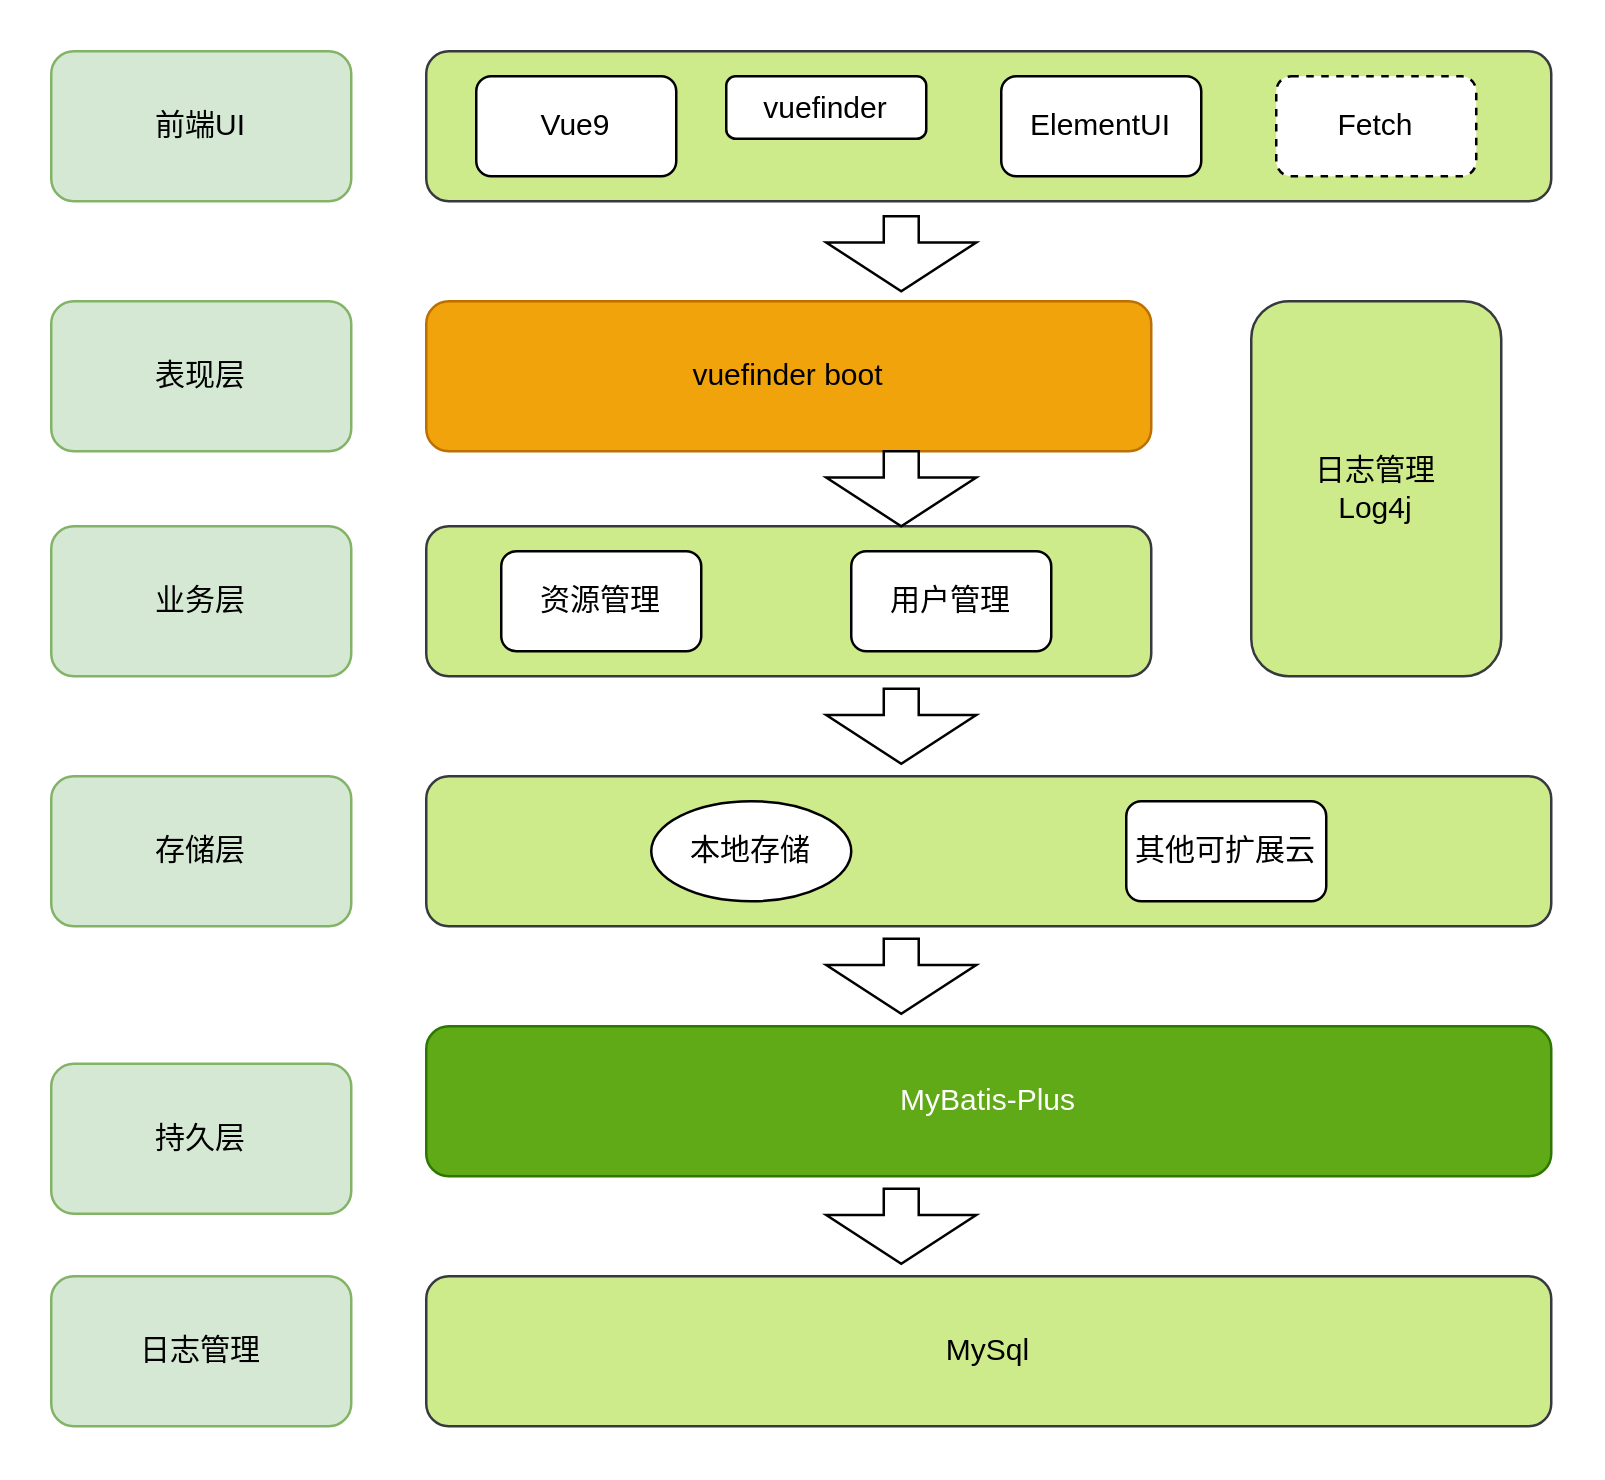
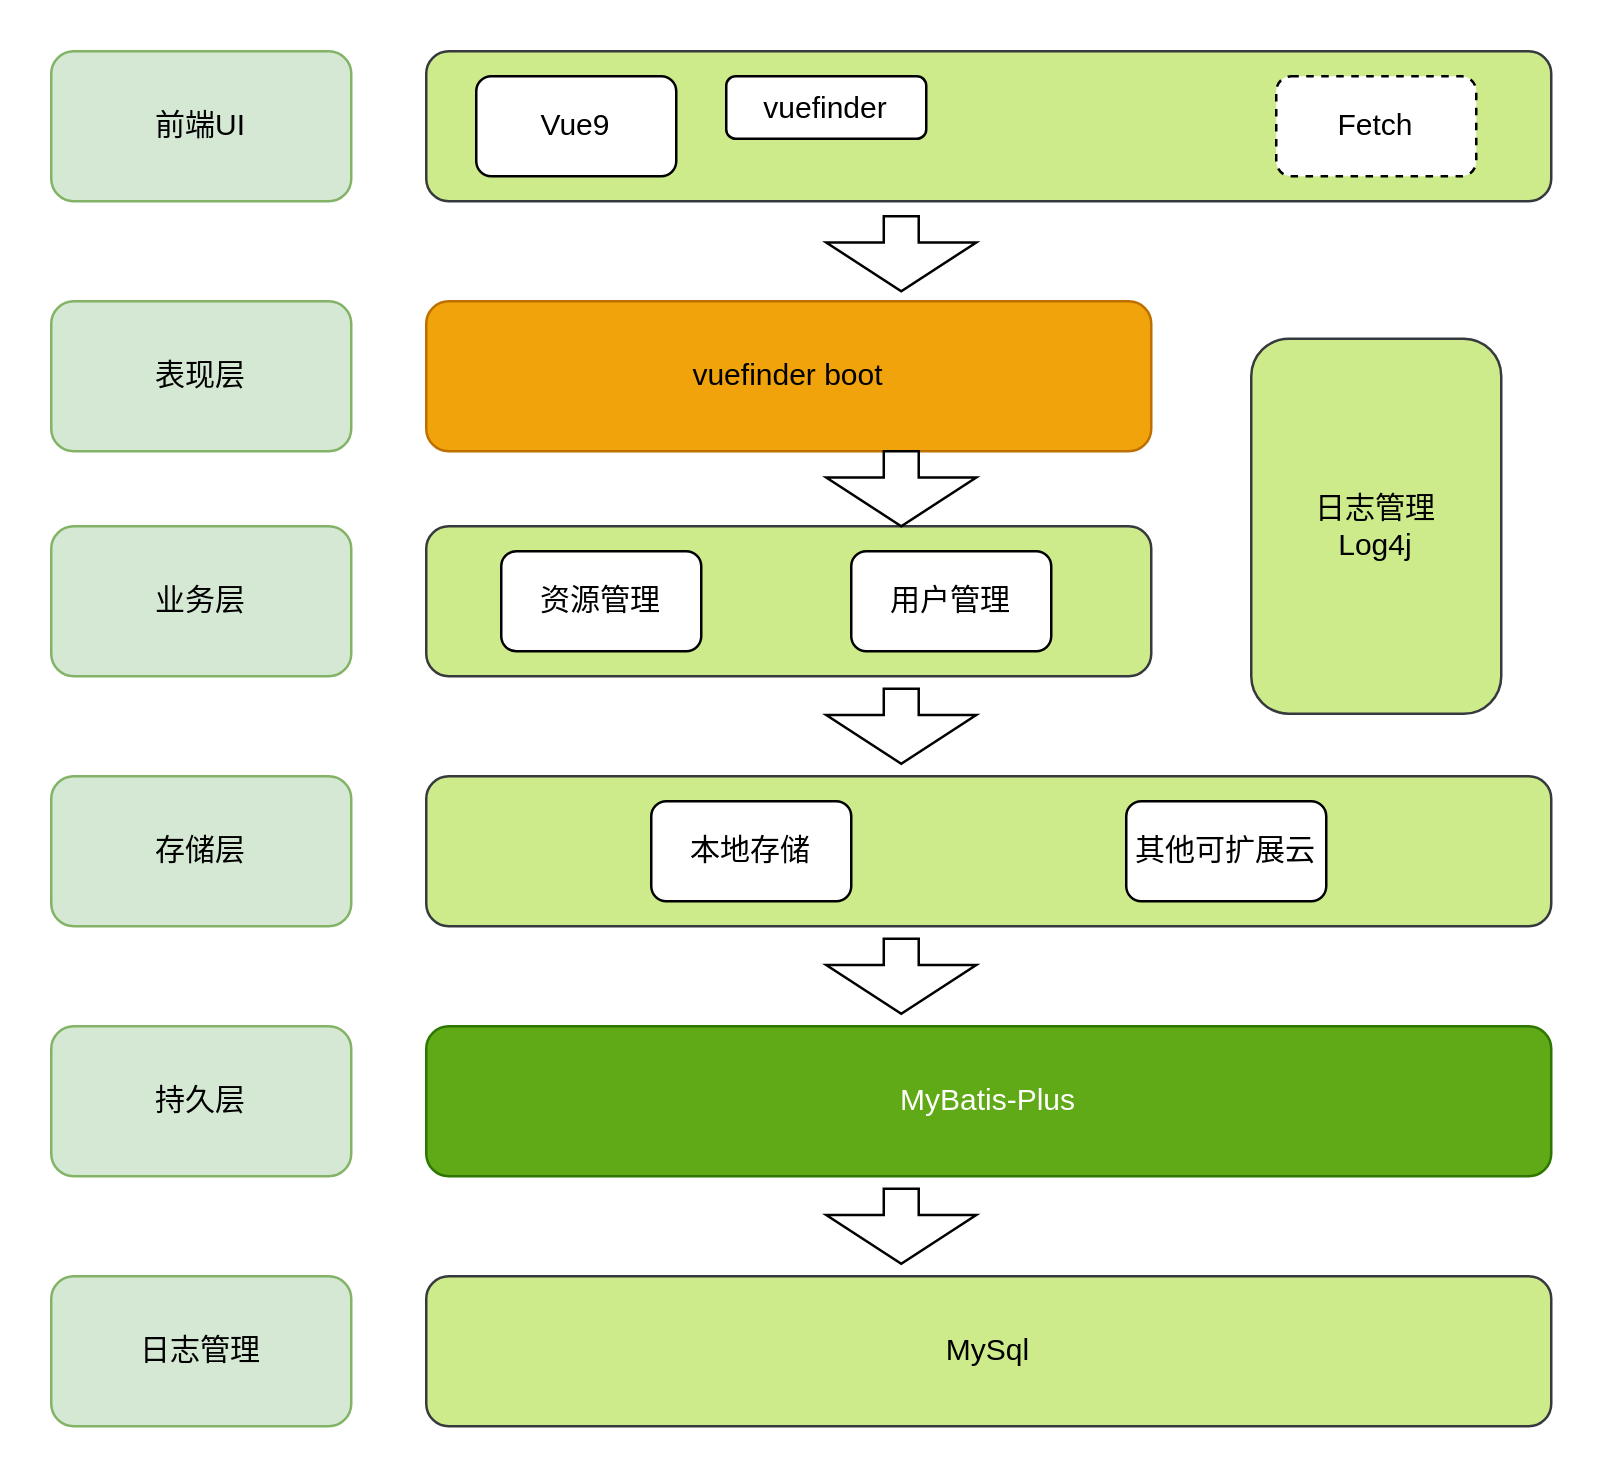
  <mxCell id="0" />
  <mxCell id="1" parent="0" />
  <mxCell id="2" value="前端UI" style="rounded=1;whiteSpace=wrap;html=1;fillColor=#d5e8d4;strokeColor=#82b366;" vertex="1" parent="1"><mxGeometry x="20" y="20" width="120" height="60" as="geometry" /></mxCell>
  <mxCell id="3" value="" style="rounded=1;whiteSpace=wrap;html=1;fillColor=#cdeb8b;strokeColor=#36393d;" vertex="1" parent="1"><mxGeometry x="170" y="20" width="450" height="60" as="geometry" /></mxCell>
  <mxCell id="4" value="Vue9" style="rounded=1;whiteSpace=wrap;html=1;" vertex="1" parent="1"><mxGeometry x="190" y="30" width="80" height="40" as="geometry" /></mxCell>
  <mxCell id="5" value="vuefinder" style="rounded=1;whiteSpace=wrap;html=1;" vertex="1" parent="1"><mxGeometry x="290" y="30" width="80" height="25" as="geometry" /></mxCell>
- <mxCell id="6" value="ElementUI" style="rounded=1;whiteSpace=wrap;html=1;" vertex="1" parent="1"><mxGeometry x="400" y="30" width="80" height="40" as="geometry" /></mxCell>
  <mxCell id="7" value="Fetch" style="rounded=1;whiteSpace=wrap;html=1;dashed=1;" vertex="1" parent="1"><mxGeometry x="510" y="30" width="80" height="40" as="geometry" /></mxCell>
  <mxCell id="8" value="表现层" style="rounded=1;whiteSpace=wrap;html=1;fillColor=#d5e8d4;strokeColor=#82b366;" vertex="1" parent="1"><mxGeometry x="20" y="120" width="120" height="60" as="geometry" /></mxCell>
  <mxCell id="9" value="vuefinder boot" style="rounded=1;whiteSpace=wrap;html=1;fillColor=#f0a30a;strokeColor=#BD7000;fontColor=#000000;" vertex="1" parent="1"><mxGeometry x="170" y="120" width="290" height="60" as="geometry" /></mxCell>
  <mxCell id="10" value="业务层" style="rounded=1;whiteSpace=wrap;html=1;fillColor=#d5e8d4;strokeColor=#82b366;" vertex="1" parent="1"><mxGeometry x="20" y="210" width="120" height="60" as="geometry" /></mxCell>
  <mxCell id="11" value="存储层" style="rounded=1;whiteSpace=wrap;html=1;fillColor=#d5e8d4;strokeColor=#82b366;" vertex="1" parent="1"><mxGeometry x="20" y="310" width="120" height="60" as="geometry" /></mxCell>
- <mxCell id="12" value="持久层" style="rounded=1;whiteSpace=wrap;html=1;fillColor=#d5e8d4;strokeColor=#82b366;" vertex="1" parent="1"><mxGeometry x="20" y="425" width="120" height="60" as="geometry" /></mxCell>
+ <mxCell id="12" value="持久层" style="rounded=1;whiteSpace=wrap;html=1;fillColor=#d5e8d4;strokeColor=#82b366;" vertex="1" parent="1"><mxGeometry x="20" y="410" width="120" height="60" as="geometry" /></mxCell>
  <mxCell id="13" value="" style="rounded=1;whiteSpace=wrap;html=1;fillColor=#cdeb8b;strokeColor=#36393d;" vertex="1" parent="1"><mxGeometry x="170" y="210" width="290" height="60" as="geometry" /></mxCell>
  <mxCell id="14" value="资源管理" style="rounded=1;whiteSpace=wrap;html=1;" vertex="1" parent="1"><mxGeometry x="200" y="220" width="80" height="40" as="geometry" /></mxCell>
  <mxCell id="15" value="用户管理" style="rounded=1;whiteSpace=wrap;html=1;" vertex="1" parent="1"><mxGeometry x="340" y="220" width="80" height="40" as="geometry" /></mxCell>
- <mxCell id="16" value="日志管理&lt;br&gt;Log4j" style="rounded=1;whiteSpace=wrap;html=1;fillColor=#cdeb8b;strokeColor=#36393d;" vertex="1" parent="1"><mxGeometry x="500" y="120" width="100" height="150" as="geometry" /></mxCell>
+ <mxCell id="16" value="日志管理&lt;br&gt;Log4j" style="rounded=1;whiteSpace=wrap;html=1;fillColor=#cdeb8b;strokeColor=#36393d;" vertex="1" parent="1"><mxGeometry x="500" y="135" width="100" height="150" as="geometry" /></mxCell>
  <mxCell id="17" value="" style="rounded=1;whiteSpace=wrap;html=1;fillColor=#cdeb8b;strokeColor=#36393d;" vertex="1" parent="1"><mxGeometry x="170" y="310" width="450" height="60" as="geometry" /></mxCell>
- <mxCell id="18" value="本地存储" style="ellipse;whiteSpace=wrap;html=1;" vertex="1" parent="1"><mxGeometry x="260" y="320" width="80" height="40" as="geometry" /></mxCell>
+ <mxCell id="18" value="本地存储" style="rounded=1;whiteSpace=wrap;html=1;" vertex="1" parent="1"><mxGeometry x="260" y="320" width="80" height="40" as="geometry" /></mxCell>
  <mxCell id="19" value="其他可扩展云" style="rounded=1;whiteSpace=wrap;html=1;" vertex="1" parent="1"><mxGeometry x="450" y="320" width="80" height="40" as="geometry" /></mxCell>
  <mxCell id="20" value="MyBatis-Plus" style="rounded=1;whiteSpace=wrap;html=1;fillColor=#60a917;fontColor=#ffffff;strokeColor=#2D7600;" vertex="1" parent="1"><mxGeometry x="170" y="410" width="450" height="60" as="geometry" /></mxCell>
  <mxCell id="21" value="日志管理" style="rounded=1;whiteSpace=wrap;html=1;fillColor=#d5e8d4;strokeColor=#82b366;" vertex="1" parent="1"><mxGeometry x="20" y="510" width="120" height="60" as="geometry" /></mxCell>
  <mxCell id="22" value="MySql" style="rounded=1;whiteSpace=wrap;html=1;fillColor=#cdeb8b;strokeColor=#36393d;" vertex="1" parent="1"><mxGeometry x="170" y="510" width="450" height="60" as="geometry" /></mxCell>
  <mxCell id="23" value="" style="shape=singleArrow;whiteSpace=wrap;html=1;arrowWidth=0.233;arrowSize=0.65;rotation=90;" vertex="1" parent="1"><mxGeometry x="345" y="71" width="30" height="60" as="geometry" /></mxCell>
  <mxCell id="24" value="" style="shape=singleArrow;whiteSpace=wrap;html=1;arrowWidth=0.233;arrowSize=0.65;rotation=90;" vertex="1" parent="1"><mxGeometry x="345" y="165" width="30" height="60" as="geometry" /></mxCell>
  <mxCell id="25" value="" style="shape=singleArrow;whiteSpace=wrap;html=1;arrowWidth=0.233;arrowSize=0.65;rotation=90;" vertex="1" parent="1"><mxGeometry x="345" y="260" width="30" height="60" as="geometry" /></mxCell>
  <mxCell id="26" value="" style="shape=singleArrow;whiteSpace=wrap;html=1;arrowWidth=0.233;arrowSize=0.65;rotation=90;" vertex="1" parent="1"><mxGeometry x="345" y="360" width="30" height="60" as="geometry" /></mxCell>
  <mxCell id="27" value="" style="shape=singleArrow;whiteSpace=wrap;html=1;arrowWidth=0.233;arrowSize=0.65;rotation=90;" vertex="1" parent="1"><mxGeometry x="345" y="460" width="30" height="60" as="geometry" /></mxCell>
